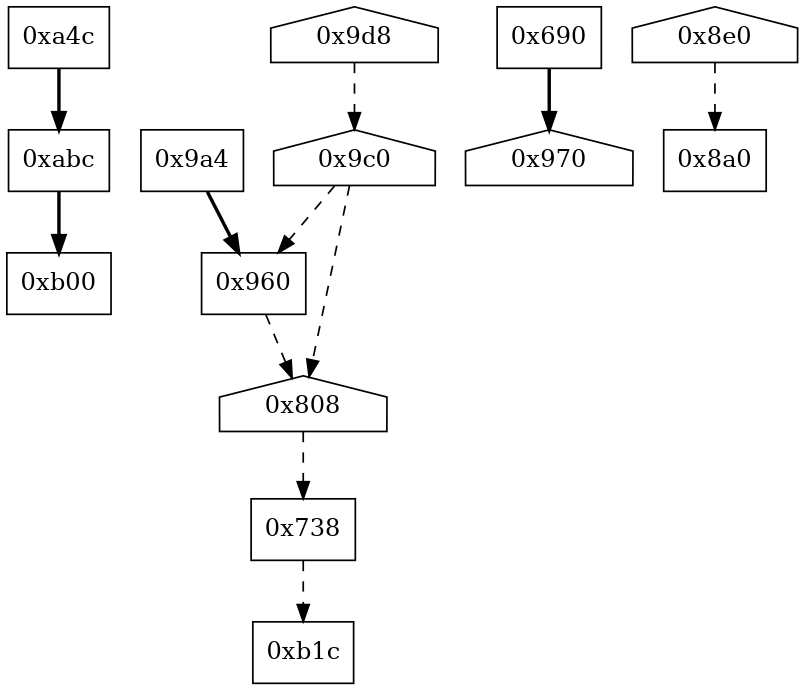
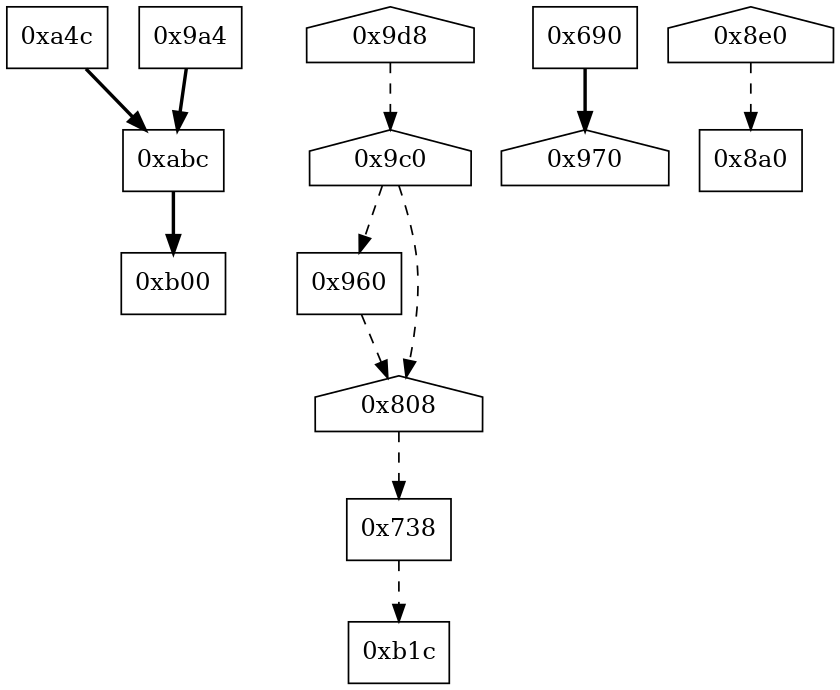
  strict digraph {
    node [opcode="[u'str', u'str', u'str', u'ldr', u'cmp', u'mov', u'mov']" shape=box]
    edge [style=dashed]
    "0xa4c" [opcode="[u'ldr', u'ldr', u'mvn', u'bic', u'and', u'orr', u'ldr', u'and', u'bic', u'orr', u'eor', u'ldr', u'bic', u'bic', u'orr', u'ldr', u'ldrb', u'bic', u'bic', u'orr', u'eor', u'ldr', u'add', u'ldr', u'rsb', u'rsb']"]
    "0xabc"
    "0xb00" [opcode="[u'ldr', u'mov', u'mvn', u'ldr', u'b']"]
    "0x9d8" [opcode="[u'ldr', u'ldr', u'ldr', u'cmp', u'mov', u'mov', u'strb', u'ldr', u'ldr', u'sub', u'mul', u'mvn', u'ldr', u'ldr', u'ldr', u'orr', u'mov', u'cmn', u'mov', u'cmp', u'mov', u'mov', u'mov', u'cmn', u'mov', u'mov', u'teq', u'mov', u'b']" shape=house]
    "0x9c0" [opcode="[u'ldrb', u'ldr', u'cmp', u'ldr', u'mov', u'b']" shape=house]
    "0x738" [opcode="[u'ldr', u'mov', u'ldr', u'ldr', u'add', u'sub', u'sub', u'mul', u'eor', u'and', u'ldr', u'mov', u'mov', u'ldr', u'ldr', u'cmp', u'mov', u'teq', u'ldr', u'mov', u'cmp', u'mov', u'cmp', u'mov']"]
    "0xb1c" [opcode="[u'ldr', u'ldr', u'ldr', u'ldr', u'sub', u'mov', u'sub', u'pop']"]
    "0x960" [opcode="[u'ldr', u'bl', u'ldr', u'b']"]
    "0x808" [opcode="[u'ldr', u'ldr', u'ldr', u'sub', u'mul', u'mvn', u'ldr', u'orr', u'mov', u'cmn', u'mov', u'ldr', u'cmp', u'mov', u'mov', u'mov', u'cmn', u'mov', u'mov', u'teq', u'mov', u'b']" shape=house]
    "0x970" [opcode="[u'ldrb', u'ldrb', u'ldr', u'eor', u'tst', u'mov', u'mov', u'cmp', u'mov', u'mov', u'cmp', u'mov', u'b']" shape=house]
    "0x690" [opcode="[u'push', u'add', u'sub', u'ldr', u'mov', u'mvn', u'ldr', u'ldr', u'str', u'ldr', u'ldr', u'rsb', u'mvn', u'mul', u'mov', u'eor', u'tst', u'ldr', u'mov', u'mov', u'strb', u'ldr', u'cmp', u'mov', u'strb', u'ldr', u'ldr', u'str', u'ldr', u'ldr', u'ldr', u'ldr', u'str', u'ldr', u'str', u'ldr', u'str', u'ldr', u'ldr', u'add', u'str', u'b']"]
    "0x9a4" [opcode="[u'ldr', u'mov', u'mov', u'bl', u'mov', u'mov', u'b']"]
    "0x8e0" [opcode="[u'ldr', u'ldr', u'mvn', u'bic', u'and', u'orr', u'ldr', u'and', u'bic', u'orr', u'eor', u'ldr', u'ldrb', u'bic', u'bic', u'orr', u'ldr', u'ldr', u'ldr', u'add', u'add', u'sub', u'add', u'ldr', u'b']" shape=house]
    "0x8a0"
    "0xa4c" -> "0xabc" [style=bold]
    "0xabc" -> "0xb00" [style=bold]
    "0x9d8" -> "0x9c0"
    "0x9c0" -> "0x960"
    "0x9c0" -> "0x808"
    "0x738" -> "0xb1c"
    "0x960" -> "0x808"
    "0x808" -> "0x738"
    "0x690" -> "0x970" [style=bold]
-   "0x9a4" -> "0x960" [style=bold]
+   "0x9a4" -> "0xabc" [style=bold]
    "0x8e0" -> "0x8a0"
  }
